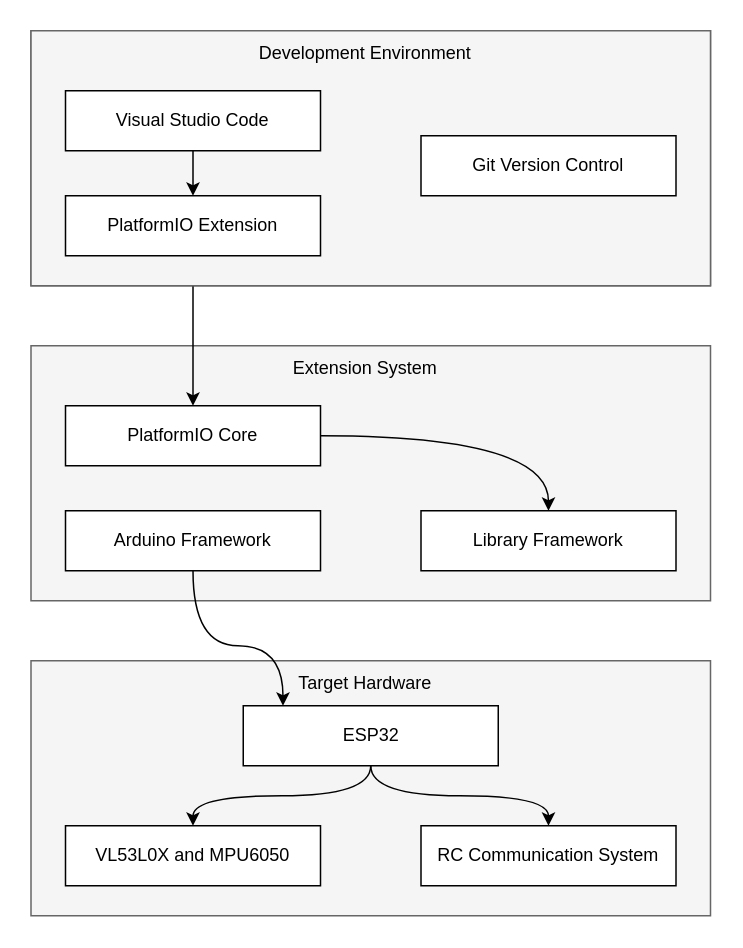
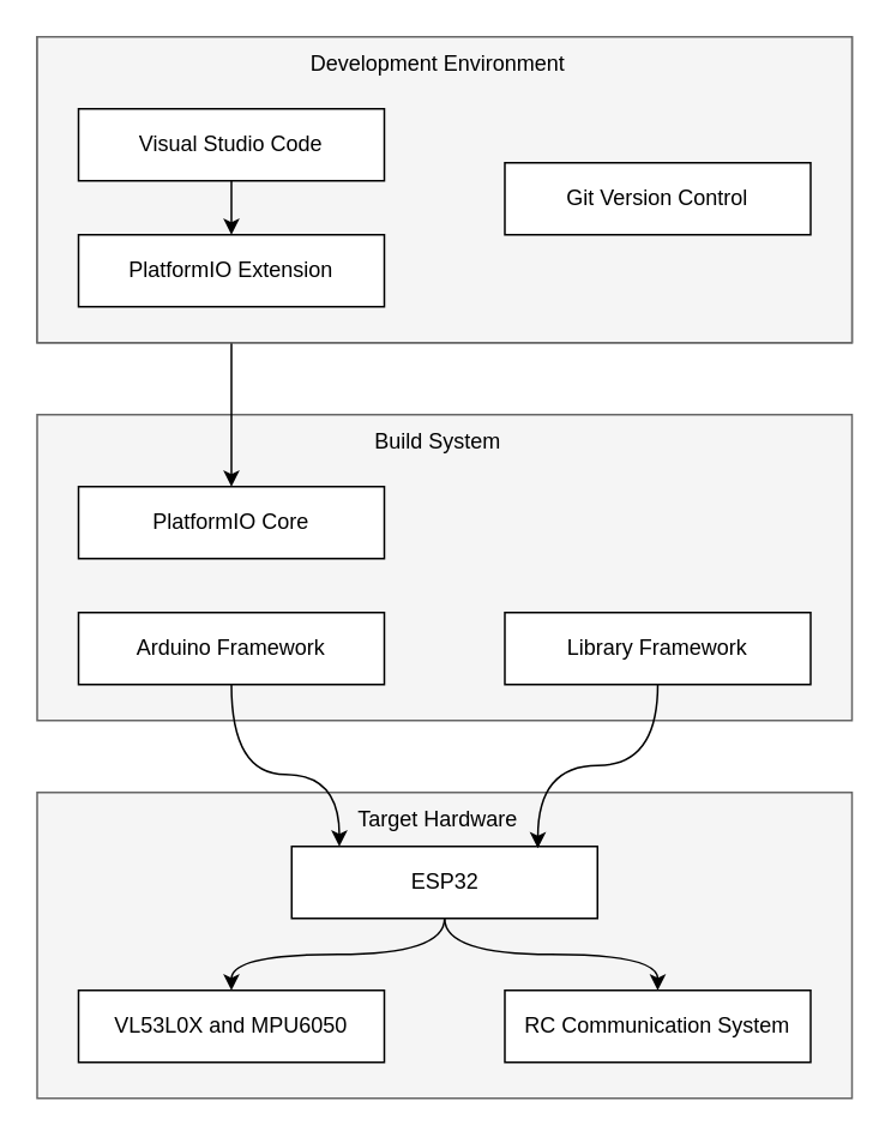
  <mxCell id="0" />
  <mxCell id="1" parent="0" />
  <mxCell id="2" value="" style="rounded=0;whiteSpace=wrap;html=1;fillColor=#f5f5f5;fontColor=#333333;strokeColor=#666666;" vertex="1" parent="1"><mxGeometry x="20" y="20" width="453" height="170" as="geometry" /></mxCell>
  <mxCell id="3" value="Development Environment" style="text;html=1;align=center;verticalAlign=middle;whiteSpace=wrap;rounded=0;" vertex="1" parent="1"><mxGeometry x="133" y="20" width="220" height="30" as="geometry" /></mxCell>
  <mxCell id="4" style="edgeStyle=orthogonalEdgeStyle;rounded=0;orthogonalLoop=1;jettySize=auto;html=1;entryX=0.5;entryY=0;entryDx=0;entryDy=0;" edge="1" parent="1" source="5" target="6"><mxGeometry relative="1" as="geometry" /></mxCell>
  <mxCell id="5" value="Visual Studio Code" style="rounded=0;whiteSpace=wrap;html=1;" vertex="1" parent="1"><mxGeometry x="43" y="60" width="170" height="40" as="geometry" /></mxCell>
  <mxCell id="6" value="PlatformIO Extension" style="rounded=0;whiteSpace=wrap;html=1;" vertex="1" parent="1"><mxGeometry x="43" y="130" width="170" height="40" as="geometry" /></mxCell>
  <mxCell id="7" value="Git Version Control" style="rounded=0;whiteSpace=wrap;html=1;" vertex="1" parent="1"><mxGeometry x="280" y="90" width="170" height="40" as="geometry" /></mxCell>
  <mxCell id="8" value="" style="rounded=0;whiteSpace=wrap;html=1;fillColor=#f5f5f5;fontColor=#333333;strokeColor=#666666;" vertex="1" parent="1"><mxGeometry x="20" y="230" width="453" height="170" as="geometry" /></mxCell>
- <mxCell id="9" value="Extension System" style="text;html=1;align=center;verticalAlign=middle;whiteSpace=wrap;rounded=0;" vertex="1" parent="1"><mxGeometry x="133" y="230" width="220" height="30" as="geometry" /></mxCell>
- <mxCell id="10" style="edgeStyle=orthogonalEdgeStyle;rounded=0;orthogonalLoop=1;jettySize=auto;html=1;curved=1;" edge="1" parent="1" source="11" target="13"><mxGeometry relative="1" as="geometry" /></mxCell>
+ <mxCell id="9" value="Build System" style="text;html=1;align=center;verticalAlign=middle;whiteSpace=wrap;rounded=0;" vertex="1" parent="1"><mxGeometry x="133" y="230" width="220" height="30" as="geometry" /></mxCell>
  <mxCell id="11" value="PlatformIO Core" style="rounded=0;whiteSpace=wrap;html=1;" vertex="1" parent="1"><mxGeometry x="43" y="270" width="170" height="40" as="geometry" /></mxCell>
  <mxCell id="12" value="Arduino Framework" style="rounded=0;whiteSpace=wrap;html=1;" vertex="1" parent="1"><mxGeometry x="43" y="340" width="170" height="40" as="geometry" /></mxCell>
  <mxCell id="13" value="Library Framework" style="rounded=0;whiteSpace=wrap;html=1;" vertex="1" parent="1"><mxGeometry x="280" y="340" width="170" height="40" as="geometry" /></mxCell>
  <mxCell id="14" style="edgeStyle=orthogonalEdgeStyle;rounded=0;orthogonalLoop=1;jettySize=auto;html=1;entryX=0.5;entryY=0;entryDx=0;entryDy=0;" edge="1" parent="1" source="6" target="11"><mxGeometry relative="1" as="geometry" /></mxCell>
  <mxCell id="15" value="" style="rounded=0;whiteSpace=wrap;html=1;fillColor=#f5f5f5;fontColor=#333333;strokeColor=#666666;" vertex="1" parent="1"><mxGeometry x="20" y="20" width="453" height="170" as="geometry" /></mxCell>
  <mxCell id="16" value="Development Environment" style="text;html=1;align=center;verticalAlign=middle;whiteSpace=wrap;rounded=0;" vertex="1" parent="1"><mxGeometry x="133" y="20" width="220" height="30" as="geometry" /></mxCell>
  <mxCell id="17" style="edgeStyle=orthogonalEdgeStyle;rounded=0;orthogonalLoop=1;jettySize=auto;html=1;entryX=0.5;entryY=0;entryDx=0;entryDy=0;" edge="1" parent="1" source="18" target="19"><mxGeometry relative="1" as="geometry" /></mxCell>
  <mxCell id="18" value="Visual Studio Code" style="rounded=0;whiteSpace=wrap;html=1;" vertex="1" parent="1"><mxGeometry x="43" y="60" width="170" height="40" as="geometry" /></mxCell>
  <mxCell id="19" value="PlatformIO Extension" style="rounded=0;whiteSpace=wrap;html=1;" vertex="1" parent="1"><mxGeometry x="43" y="130" width="170" height="40" as="geometry" /></mxCell>
  <mxCell id="20" value="Git Version Control" style="rounded=0;whiteSpace=wrap;html=1;" vertex="1" parent="1"><mxGeometry x="280" y="90" width="170" height="40" as="geometry" /></mxCell>
  <mxCell id="21" value="" style="rounded=0;whiteSpace=wrap;html=1;fillColor=#f5f5f5;fontColor=#333333;strokeColor=#666666;" vertex="1" parent="1"><mxGeometry x="20" y="440" width="453" height="170" as="geometry" /></mxCell>
  <mxCell id="22" value="Target Hardware" style="text;html=1;align=center;verticalAlign=middle;whiteSpace=wrap;rounded=0;" vertex="1" parent="1"><mxGeometry x="133" y="440" width="220" height="30" as="geometry" /></mxCell>
  <mxCell id="23" style="edgeStyle=orthogonalEdgeStyle;rounded=0;orthogonalLoop=1;jettySize=auto;html=1;entryX=0.5;entryY=0;entryDx=0;entryDy=0;curved=1;" edge="1" parent="1" source="25" target="26"><mxGeometry relative="1" as="geometry" /></mxCell>
  <mxCell id="24" style="edgeStyle=orthogonalEdgeStyle;rounded=0;orthogonalLoop=1;jettySize=auto;html=1;entryX=0.5;entryY=0;entryDx=0;entryDy=0;curved=1;" edge="1" parent="1" source="25" target="27"><mxGeometry relative="1" as="geometry" /></mxCell>
  <mxCell id="25" value="ESP32" style="rounded=0;whiteSpace=wrap;html=1;" vertex="1" parent="1"><mxGeometry x="161.5" y="470" width="170" height="40" as="geometry" /></mxCell>
  <mxCell id="26" value="VL53L0X and MPU6050" style="rounded=0;whiteSpace=wrap;html=1;" vertex="1" parent="1"><mxGeometry x="43" y="550" width="170" height="40" as="geometry" /></mxCell>
  <mxCell id="27" value="RC Communication System" style="rounded=0;whiteSpace=wrap;html=1;" vertex="1" parent="1"><mxGeometry x="280" y="550" width="170" height="40" as="geometry" /></mxCell>
+ <mxCell id="28" style="edgeStyle=orthogonalEdgeStyle;rounded=0;orthogonalLoop=1;jettySize=auto;html=1;entryX=0.805;entryY=0.025;entryDx=0;entryDy=0;entryPerimeter=0;curved=1;" edge="1" parent="1" source="13" target="25"><mxGeometry relative="1" as="geometry" /></mxCell>
  <mxCell id="29" style="edgeStyle=orthogonalEdgeStyle;rounded=0;orthogonalLoop=1;jettySize=auto;html=1;entryX=0.25;entryY=1;entryDx=0;entryDy=0;curved=1;" edge="1" parent="1" source="12" target="22"><mxGeometry relative="1" as="geometry"><Array as="points"><mxPoint x="128" y="430" /><mxPoint x="188" y="430" /></Array></mxGeometry></mxCell>
